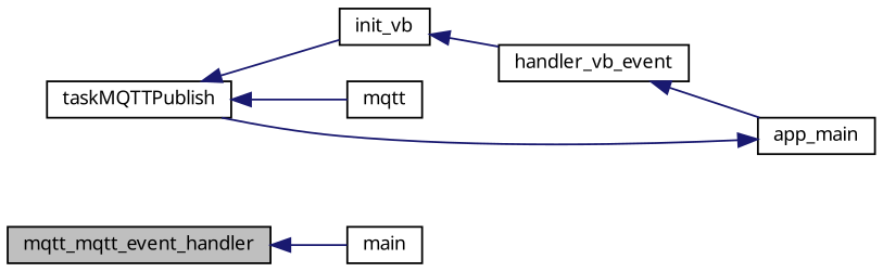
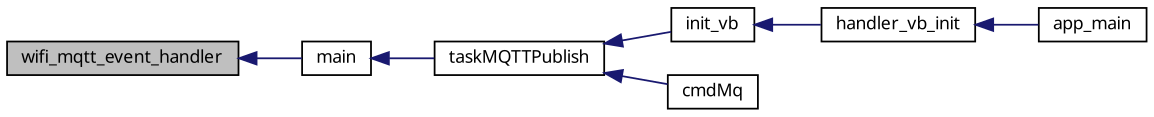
  digraph {
    fontname="Noto Sans"
    rankdir=LR
    node [color=black fillcolor=white fontname="Noto Sans" fontsize=10 shape=record style=filled]
    edge [color=midnightblue dir=back fontname="Noto Sans" fontsize=10 labelfontname=Helvetica labelfontsize=10 style=solid]
-   n1 [fillcolor=grey75 fontcolor=black height=0.2 label=mqtt_mqtt_event_handler width=0.4]
+   n1 [fillcolor=grey75 fontcolor=black height=0.2 label=wifi_mqtt_event_handler width=0.4]
    n2 [height=0.2 label=main width=0.4]
    n3 [height=0.2 label=taskMQTTPublish width=0.4]
    n4 [height=0.2 label=init_vb width=0.4]
-   n5 [height=0.2 label=mqtt width=0.4]
-   n6 [height=0.2 label=handler_vb_event width=0.4]
+   n5 [height=0.2 label=cmdMq width=0.4]
+   n6 [height=0.2 label=handler_vb_init width=0.4]
    n7 [height=0.2 label=app_main width=0.4]
    n1 -> n2
-   n7 -> n3
+   n2 -> n3
    n3 -> n4
    n3 -> n5
    n4 -> n6
    n6 -> n7
  }
